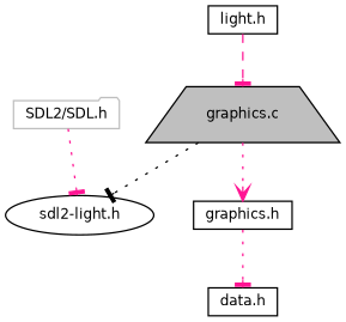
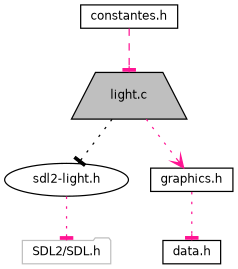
  digraph {
    node [color=black fillcolor=white fontname=Helvetica fontsize=10 shape=box style=filled]
    edge [arrowhead=tee color=deeppink fontname=Helvetica fontsize=10 labelfontname=Helvetica labelfontsize=10 style=dotted]
-   n1 [fillcolor=grey75 fontcolor=black height=0.2 label="graphics.c" shape=trapezium width=0.4]
+   n1 [fillcolor=grey75 fontcolor=black height=0.2 label="light.c" shape=trapezium width=0.4]
    n2 [height=0.2 label="sdl2-light.h" shape=ellipse width=0.4]
    n3 [height=0.2 label="graphics.h" width=0.4]
    n4 [color=grey75 height=0.2 label="SDL2/SDL.h" shape=folder width=0.4]
-   n5 [height=0.2 label="light.h" width=0.4]
+   n5 [height=0.2 label="constantes.h" width=0.4]
    n6 [height=0.2 label="data.h" width=0.4]
    n1 -> n2 [color=black]
    n1 -> n3 [arrowhead=vee]
-   n4 -> n2
+   n2 -> n4
    n3 -> n6
    n5 -> n1 [style=dashed]
  }
